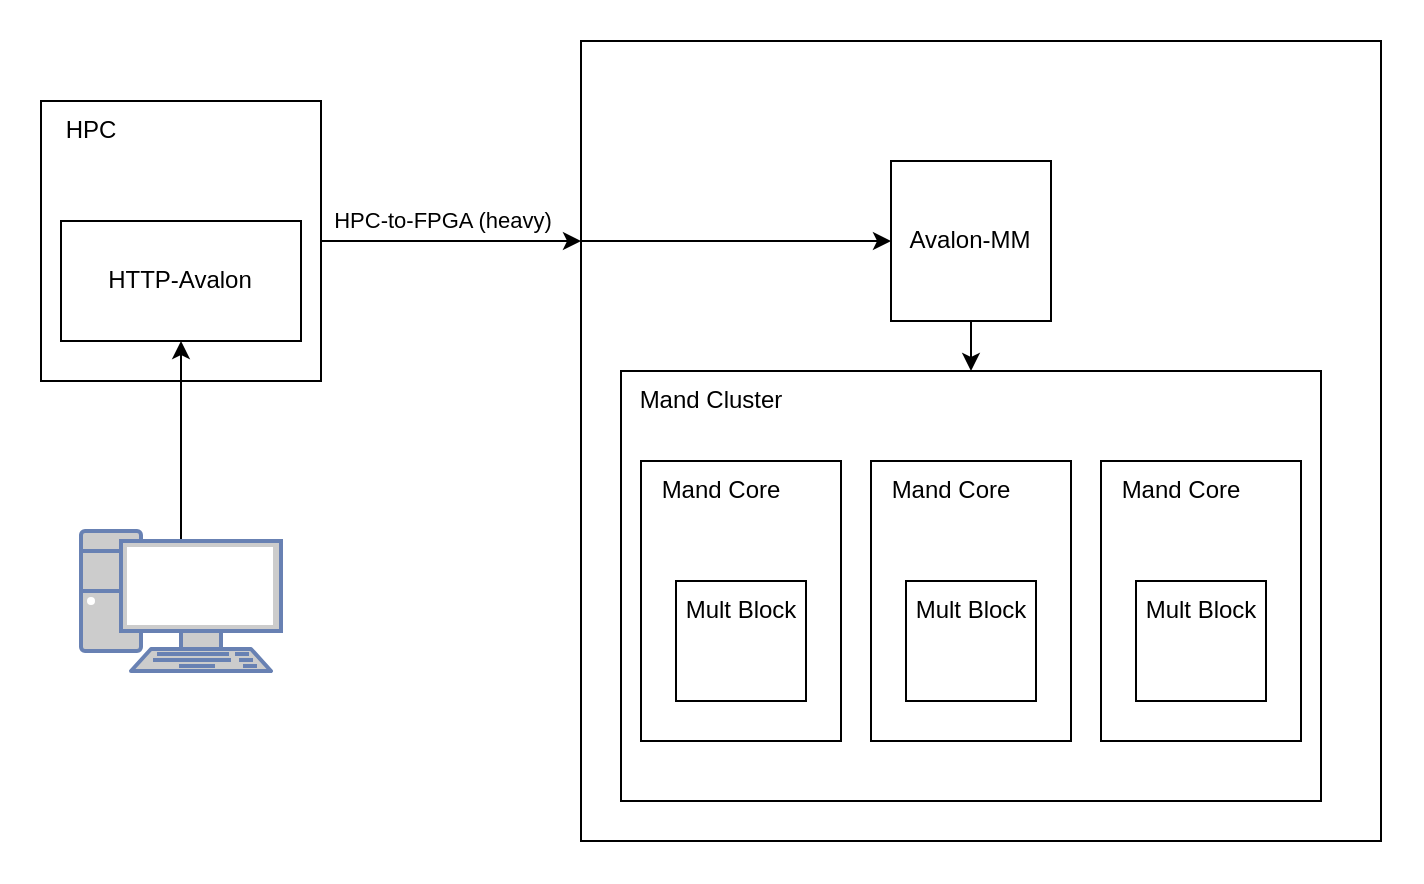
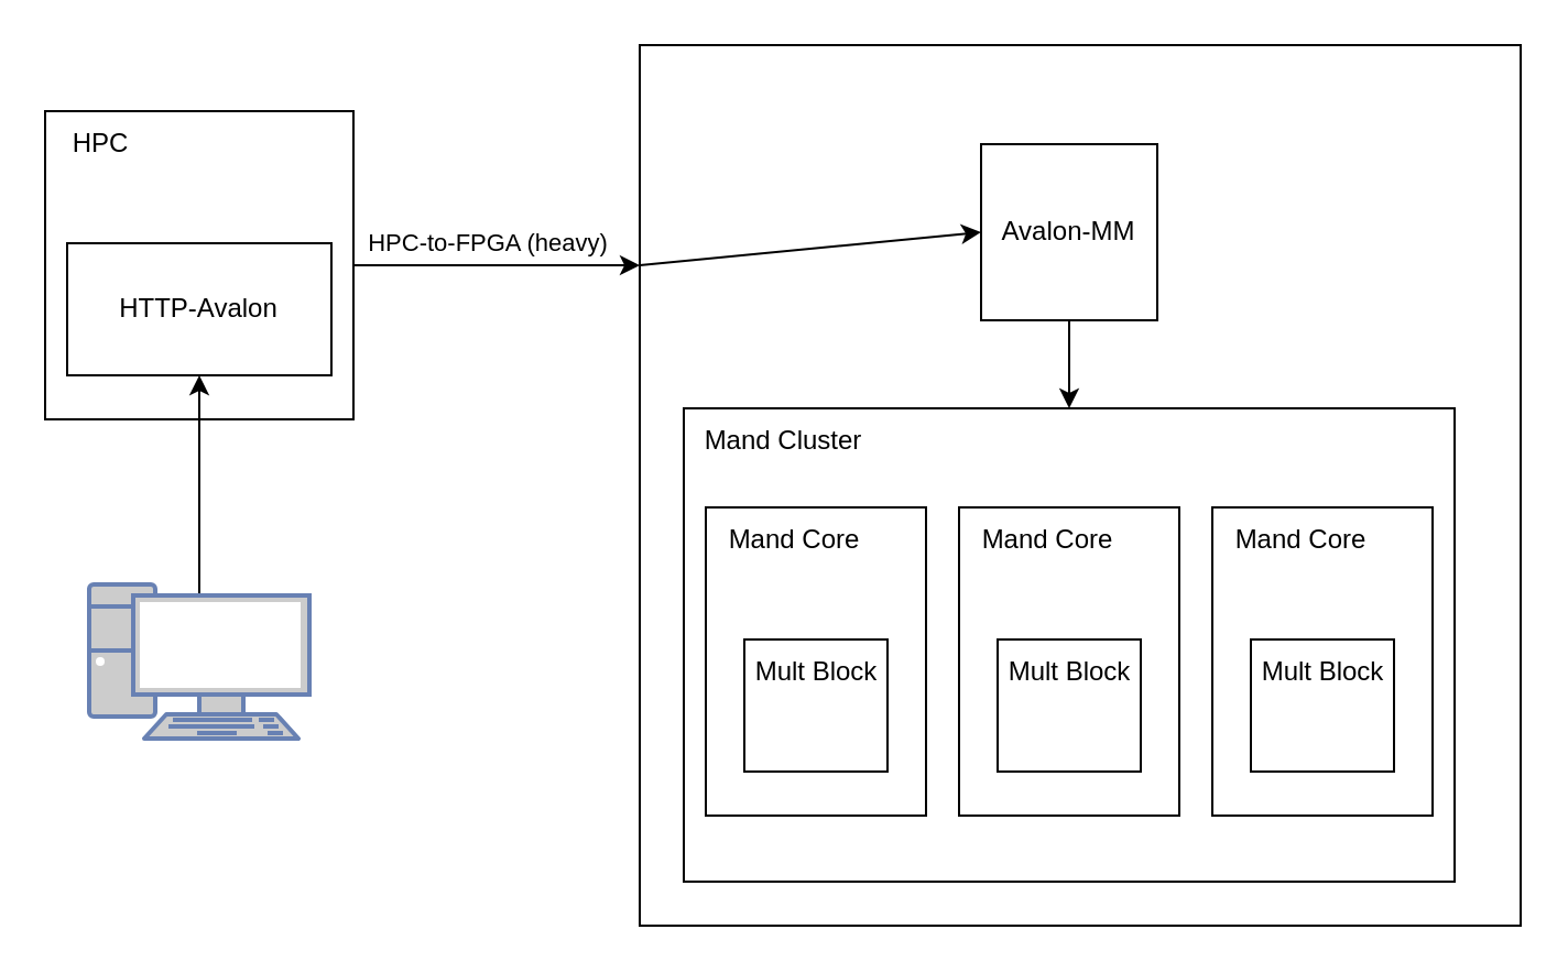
  <mxCell id="0" />
  <mxCell id="1" parent="0" />
  <mxCell id="2" value="" style="whiteSpace=wrap;html=1;aspect=fixed;" vertex="1" parent="1"><mxGeometry x="290" y="20" width="400" height="400" as="geometry" /></mxCell>
  <mxCell id="3" style="edgeStyle=none;html=1;exitX=1;exitY=0.5;exitDx=0;exitDy=0;entryX=0;entryY=0.25;entryDx=0;entryDy=0;" edge="1" parent="1" source="5" target="2"><mxGeometry relative="1" as="geometry" /></mxCell>
  <mxCell id="4" value="HPC-to-FPGA (heavy)" style="edgeLabel;html=1;align=center;verticalAlign=middle;resizable=0;points=[];" vertex="1" connectable="0" parent="3"><mxGeometry x="-0.216" y="3" relative="1" as="geometry"><mxPoint x="9" y="-7" as="offset" /></mxGeometry></mxCell>
  <mxCell id="5" value="" style="whiteSpace=wrap;html=1;aspect=fixed;" vertex="1" parent="1"><mxGeometry x="20" y="50" width="140" height="140" as="geometry" /></mxCell>
  <mxCell id="6" style="edgeStyle=none;html=1;exitX=0;exitY=0.25;exitDx=0;exitDy=0;entryX=0;entryY=0.5;entryDx=0;entryDy=0;" edge="1" parent="1" source="2" target="9"><mxGeometry relative="1" as="geometry" /></mxCell>
  <mxCell id="7" value="HPC" style="text;html=1;align=center;verticalAlign=middle;resizable=0;points=[];autosize=1;strokeColor=none;fillColor=none;" vertex="1" parent="1"><mxGeometry x="20" y="50" width="50" height="30" as="geometry" /></mxCell>
  <mxCell id="8" style="edgeStyle=none;html=1;exitX=0.5;exitY=1;exitDx=0;exitDy=0;entryX=0.5;entryY=0;entryDx=0;entryDy=0;" edge="1" parent="1" source="9" target="10"><mxGeometry relative="1" as="geometry" /></mxCell>
- <mxCell id="9" value="Avalon-MM" style="whiteSpace=wrap;html=1;aspect=fixed;" vertex="1" parent="1"><mxGeometry x="445" y="80" width="80" height="80" as="geometry" /></mxCell>
+ <mxCell id="9" value="Avalon-MM" style="whiteSpace=wrap;html=1;aspect=fixed;" vertex="1" parent="1"><mxGeometry x="445" y="65" width="80" height="80" as="geometry" /></mxCell>
  <mxCell id="10" value="" style="whiteSpace=wrap;html=1;" vertex="1" parent="1"><mxGeometry x="310" y="185" width="350" height="215" as="geometry" /></mxCell>
  <mxCell id="11" value="Mand Cluster" style="text;html=1;align=center;verticalAlign=middle;resizable=0;points=[];autosize=1;strokeColor=none;fillColor=none;" vertex="1" parent="1"><mxGeometry x="310" y="185" width="90" height="30" as="geometry" /></mxCell>
  <mxCell id="12" value="" style="group" vertex="1" connectable="0" parent="1"><mxGeometry x="320" y="230" width="100" height="140" as="geometry" /></mxCell>
  <mxCell id="13" value="" style="whiteSpace=wrap;html=1;" vertex="1" parent="12"><mxGeometry width="100" height="140" as="geometry" /></mxCell>
  <mxCell id="14" value="" style="whiteSpace=wrap;html=1;" vertex="1" parent="12"><mxGeometry x="17.5" y="60" width="65" height="60" as="geometry" /></mxCell>
  <mxCell id="15" value="Mand Core" style="text;html=1;align=center;verticalAlign=middle;resizable=0;points=[];autosize=1;strokeColor=none;fillColor=none;" vertex="1" parent="12"><mxGeometry width="80" height="30" as="geometry" /></mxCell>
  <mxCell id="16" value="Mult Block" style="text;html=1;align=center;verticalAlign=middle;resizable=0;points=[];autosize=1;strokeColor=none;fillColor=none;" vertex="1" parent="12"><mxGeometry x="10" y="60" width="80" height="30" as="geometry" /></mxCell>
  <mxCell id="17" value="" style="group" vertex="1" connectable="0" parent="1"><mxGeometry x="435" y="230" width="100" height="140" as="geometry" /></mxCell>
  <mxCell id="18" value="" style="whiteSpace=wrap;html=1;" vertex="1" parent="17"><mxGeometry width="100" height="140" as="geometry" /></mxCell>
  <mxCell id="19" value="" style="whiteSpace=wrap;html=1;" vertex="1" parent="17"><mxGeometry x="17.5" y="60" width="65" height="60" as="geometry" /></mxCell>
  <mxCell id="20" value="Mand Core" style="text;html=1;align=center;verticalAlign=middle;resizable=0;points=[];autosize=1;strokeColor=none;fillColor=none;" vertex="1" parent="17"><mxGeometry width="80" height="30" as="geometry" /></mxCell>
  <mxCell id="21" value="Mult Block" style="text;html=1;align=center;verticalAlign=middle;resizable=0;points=[];autosize=1;strokeColor=none;fillColor=none;" vertex="1" parent="17"><mxGeometry x="10" y="60" width="80" height="30" as="geometry" /></mxCell>
  <mxCell id="22" value="" style="group" vertex="1" connectable="0" parent="1"><mxGeometry x="550" y="230" width="100" height="140" as="geometry" /></mxCell>
  <mxCell id="23" value="" style="whiteSpace=wrap;html=1;" vertex="1" parent="22"><mxGeometry width="100" height="140" as="geometry" /></mxCell>
  <mxCell id="24" value="" style="whiteSpace=wrap;html=1;" vertex="1" parent="22"><mxGeometry x="17.5" y="60" width="65" height="60" as="geometry" /></mxCell>
  <mxCell id="25" value="Mand Core" style="text;html=1;align=center;verticalAlign=middle;resizable=0;points=[];autosize=1;strokeColor=none;fillColor=none;" vertex="1" parent="22"><mxGeometry width="80" height="30" as="geometry" /></mxCell>
  <mxCell id="26" value="Mult Block" style="text;html=1;align=center;verticalAlign=middle;resizable=0;points=[];autosize=1;strokeColor=none;fillColor=none;" vertex="1" parent="22"><mxGeometry x="10" y="60" width="80" height="30" as="geometry" /></mxCell>
  <mxCell id="27" value="HTTP-Avalon" style="whiteSpace=wrap;html=1;" vertex="1" parent="1"><mxGeometry x="30" y="110" width="120" height="60" as="geometry" /></mxCell>
  <mxCell id="28" style="edgeStyle=none;html=1;exitX=0.5;exitY=0.07;exitDx=0;exitDy=0;exitPerimeter=0;entryX=0.5;entryY=1;entryDx=0;entryDy=0;" edge="1" parent="1" source="29" target="27"><mxGeometry relative="1" as="geometry" /></mxCell>
  <mxCell id="29" value="" style="fontColor=#0066CC;verticalAlign=top;verticalLabelPosition=bottom;labelPosition=center;align=center;html=1;outlineConnect=0;fillColor=#CCCCCC;strokeColor=#6881B3;gradientColor=none;gradientDirection=north;strokeWidth=2;shape=mxgraph.networks.pc;" vertex="1" parent="1"><mxGeometry x="40" y="265" width="100" height="70" as="geometry" /></mxCell>
